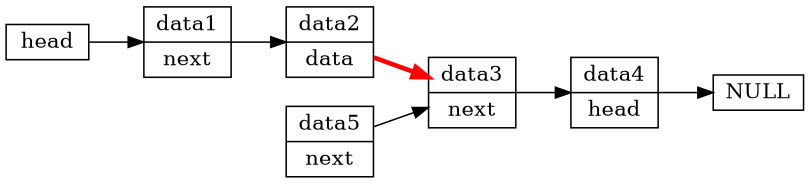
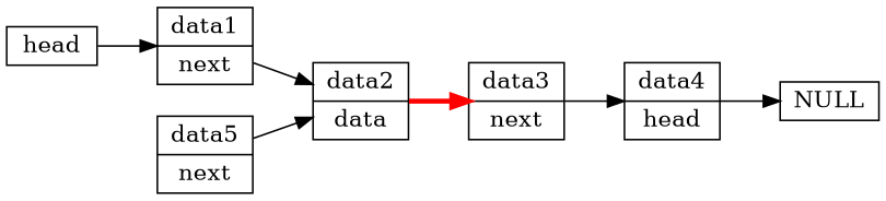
  digraph {
    rankdir=LR
    node [shape=record]
    n1 [height=.1 label=head]
    n2 [height=.1 label="data1|next"]
    n3 [height=.1 label="data2|data"]
    n4 [height=.1 label="data3|next"]
    n5 [height=.1 label="data4|head"]
    n6 [height=.1 label="data5|next"]
    n7 [height=.1 label=NULL]
    n1 -> n2
    n2 -> n3
    n3 -> n4 [color=red penwidth=3 style=filled]
    n4 -> n5
    n5 -> n7
-   n6 -> n4
+   n6 -> n3
  }
